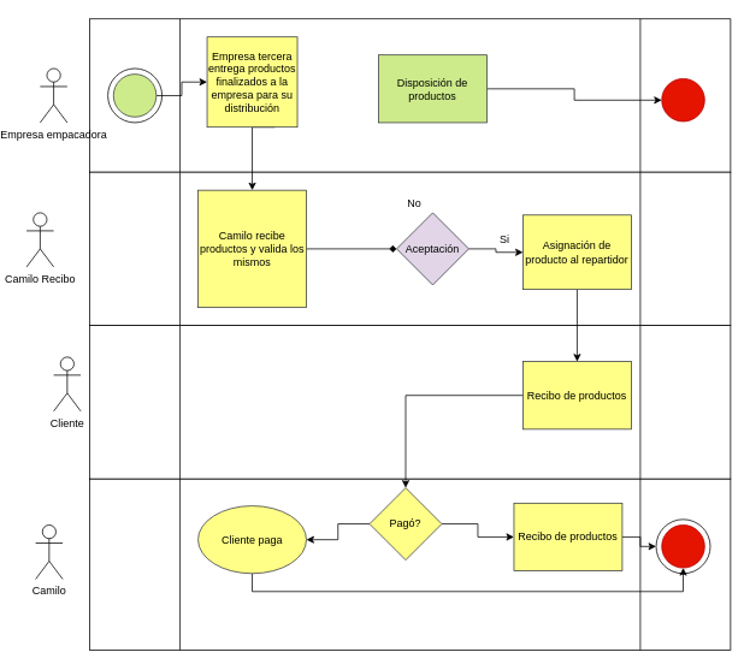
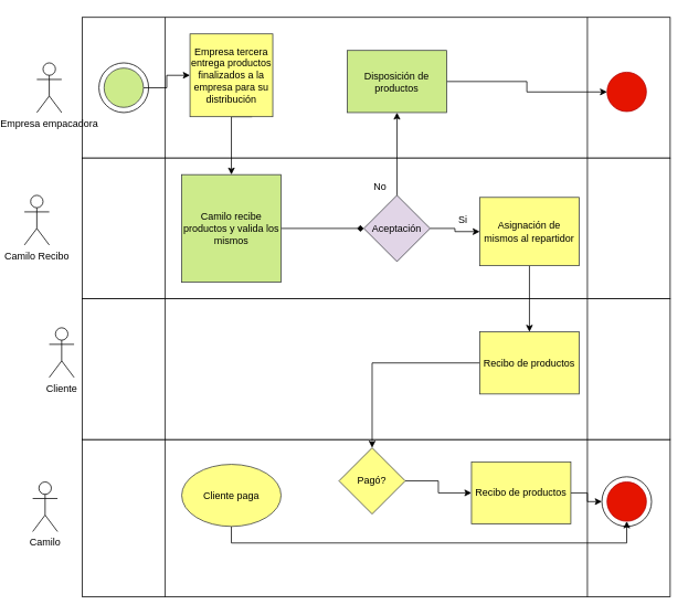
  <mxCell id="0" />
  <mxCell id="1" parent="0" />
  <mxCell id="2" value="" style="shape=process;whiteSpace=wrap;html=1;backgroundOutline=1;size=0.141;" vertex="1" parent="1"><mxGeometry x="90" y="20" width="710" height="170" as="geometry" /></mxCell>
  <mxCell id="3" value="" style="shape=process;whiteSpace=wrap;html=1;backgroundOutline=1;size=0.141;" vertex="1" parent="1"><mxGeometry x="90" y="190" width="710" height="170" as="geometry" /></mxCell>
  <mxCell id="4" value="" style="shape=process;whiteSpace=wrap;html=1;backgroundOutline=1;size=0.141;" vertex="1" parent="1"><mxGeometry x="90" y="530" width="710" height="190" as="geometry" /></mxCell>
  <mxCell id="5" value="" style="shape=process;whiteSpace=wrap;html=1;backgroundOutline=1;size=0.141;" vertex="1" parent="1"><mxGeometry x="90" y="360" width="710" height="170" as="geometry" /></mxCell>
  <mxCell id="6" value="Camilo Recibo" style="shape=umlActor;verticalLabelPosition=bottom;verticalAlign=top;html=1;outlineConnect=0;" vertex="1" parent="1"><mxGeometry x="20" y="235" width="30" height="60" as="geometry" /></mxCell>
  <mxCell id="7" value="&lt;font style=&quot;vertical-align: inherit;&quot;&gt;&lt;font style=&quot;vertical-align: inherit;&quot;&gt;Empresa empacadora&lt;/font&gt;&lt;/font&gt;" style="shape=umlActor;verticalLabelPosition=bottom;verticalAlign=top;html=1;outlineConnect=0;" vertex="1" parent="1"><mxGeometry x="35" y="75" width="30" height="60" as="geometry" /></mxCell>
  <mxCell id="8" value="Camilo" style="shape=umlActor;verticalLabelPosition=bottom;verticalAlign=top;html=1;outlineConnect=0;" vertex="1" parent="1"><mxGeometry x="30" y="581.25" width="30" height="60" as="geometry" /></mxCell>
  <mxCell id="9" value="&lt;font style=&quot;vertical-align: inherit;&quot;&gt;&lt;font style=&quot;vertical-align: inherit;&quot;&gt;Cliente&lt;br&gt;&lt;/font&gt;&lt;/font&gt;" style="shape=umlActor;verticalLabelPosition=bottom;verticalAlign=top;html=1;outlineConnect=0;" vertex="1" parent="1"><mxGeometry x="50" y="395" width="30" height="60" as="geometry" /></mxCell>
  <mxCell id="10" value="" style="ellipse;whiteSpace=wrap;html=1;aspect=fixed;" vertex="1" parent="1"><mxGeometry x="110" y="75" width="60" height="60" as="geometry" /></mxCell>
  <mxCell id="11" value="" style="edgeStyle=orthogonalEdgeStyle;rounded=0;orthogonalLoop=1;jettySize=auto;html=1;" edge="1" parent="1" source="12" target="14"><mxGeometry relative="1" as="geometry" /></mxCell>
  <mxCell id="12" value="" style="ellipse;whiteSpace=wrap;html=1;aspect=fixed;fillColor=#cdeb8b;strokeColor=#36393d;" vertex="1" parent="1"><mxGeometry x="116.25" y="81.25" width="47.5" height="47.5" as="geometry" /></mxCell>
  <mxCell id="13" style="edgeStyle=orthogonalEdgeStyle;rounded=0;orthogonalLoop=1;jettySize=auto;html=1;exitX=0.75;exitY=1;exitDx=0;exitDy=0;entryX=0.5;entryY=0;entryDx=0;entryDy=0;" edge="1" parent="1" source="14" target="16"><mxGeometry relative="1" as="geometry"><Array as="points"><mxPoint x="270" y="140" /></Array></mxGeometry></mxCell>
  <mxCell id="14" value="Empresa tercera entrega productos finalizados a la empresa para su distribución" style="whiteSpace=wrap;html=1;fillColor=#ffff88;strokeColor=#36393d;" vertex="1" parent="1"><mxGeometry x="220" y="40" width="100" height="100" as="geometry" /></mxCell>
  <mxCell id="15" value="" style="edgeStyle=orthogonalEdgeStyle;rounded=0;orthogonalLoop=1;jettySize=auto;html=1;endArrow=diamond;" edge="1" parent="1" source="16" target="19"><mxGeometry relative="1" as="geometry" /></mxCell>
- <mxCell id="16" value="Camilo recibe productos y valida los mismos" style="rounded=0;whiteSpace=wrap;html=1;rotation=0;fillColor=#ffff88;strokeColor=#36393d;" vertex="1" parent="1"><mxGeometry x="210" y="210" width="120" height="130" as="geometry" /></mxCell>
+ <mxCell id="16" value="Camilo recibe productos y valida los mismos" style="rounded=0;whiteSpace=wrap;html=1;rotation=0;fillColor=#cdeb8b;strokeColor=#36393d;" vertex="1" parent="1"><mxGeometry x="210" y="210" width="120" height="130" as="geometry" /></mxCell>
  <mxCell id="17" value="" style="edgeStyle=orthogonalEdgeStyle;rounded=0;orthogonalLoop=1;jettySize=auto;html=1;" edge="1" parent="1" source="19" target="21"><mxGeometry relative="1" as="geometry" /></mxCell>
+ <mxCell id="18" style="edgeStyle=orthogonalEdgeStyle;rounded=0;orthogonalLoop=1;jettySize=auto;html=1;exitX=0.5;exitY=0;exitDx=0;exitDy=0;entryX=0.5;entryY=1;entryDx=0;entryDy=0;" edge="1" parent="1" source="19" target="23"><mxGeometry relative="1" as="geometry" /></mxCell>
  <mxCell id="19" value="Aceptación" style="rhombus;whiteSpace=wrap;html=1;fillColor=#e1d5e7;strokeColor=#36393d;rounded=0;" vertex="1" parent="1"><mxGeometry x="430" y="235" width="80" height="80" as="geometry" /></mxCell>
  <mxCell id="20" style="edgeStyle=orthogonalEdgeStyle;rounded=0;orthogonalLoop=1;jettySize=auto;html=1;" edge="1" parent="1" source="21" target="29"><mxGeometry relative="1" as="geometry" /></mxCell>
- <mxCell id="21" value="Asignación de producto al repartidor" style="whiteSpace=wrap;html=1;fillColor=#ffff88;strokeColor=#36393d;rounded=0;" vertex="1" parent="1"><mxGeometry x="570" y="237.5" width="120" height="82.5" as="geometry" /></mxCell>
+ <mxCell id="21" value="Asignación de mismos al repartidor" style="whiteSpace=wrap;html=1;fillColor=#ffff88;strokeColor=#36393d;rounded=0;" vertex="1" parent="1"><mxGeometry x="570" y="237.5" width="120" height="82.5" as="geometry" /></mxCell>
  <mxCell id="22" style="edgeStyle=orthogonalEdgeStyle;rounded=0;orthogonalLoop=1;jettySize=auto;html=1;exitX=1;exitY=0.5;exitDx=0;exitDy=0;" edge="1" parent="1" source="23" target="25"><mxGeometry relative="1" as="geometry" /></mxCell>
  <mxCell id="23" value="Disposición de productos" style="whiteSpace=wrap;html=1;fillColor=#cdeb8b;strokeColor=#36393d;rounded=0;" vertex="1" parent="1"><mxGeometry x="410" y="60" width="120" height="75" as="geometry" /></mxCell>
  <mxCell id="24" value="" style="ellipse;whiteSpace=wrap;html=1;aspect=fixed;" vertex="1" parent="1"><mxGeometry x="717.5" y="575" width="60" height="60" as="geometry" /></mxCell>
  <mxCell id="25" value="" style="ellipse;whiteSpace=wrap;html=1;aspect=fixed;fillColor=#e51400;strokeColor=#B20000;fontColor=#ffffff;" vertex="1" parent="1"><mxGeometry x="723.75" y="86.25" width="47.5" height="47.5" as="geometry" /></mxCell>
  <mxCell id="26" value="Si" style="text;html=1;strokeColor=none;fillColor=none;align=center;verticalAlign=middle;whiteSpace=wrap;rounded=0;" vertex="1" parent="1"><mxGeometry x="520" y="250" width="60" height="30" as="geometry" /></mxCell>
  <mxCell id="27" value="No" style="text;html=1;strokeColor=none;fillColor=none;align=center;verticalAlign=middle;whiteSpace=wrap;rounded=0;" vertex="1" parent="1"><mxGeometry x="420" y="210" width="60" height="30" as="geometry" /></mxCell>
  <mxCell id="28" style="edgeStyle=orthogonalEdgeStyle;rounded=0;orthogonalLoop=1;jettySize=auto;html=1;entryX=0.5;entryY=0;entryDx=0;entryDy=0;" edge="1" parent="1" source="29" target="32"><mxGeometry relative="1" as="geometry"><mxPoint x="450" y="530" as="targetPoint" /></mxGeometry></mxCell>
  <mxCell id="29" value="Recibo de productos" style="whiteSpace=wrap;html=1;fillColor=#ffff88;strokeColor=#36393d;rounded=0;" vertex="1" parent="1"><mxGeometry x="570" y="400" width="120" height="75" as="geometry" /></mxCell>
  <mxCell id="30" style="edgeStyle=orthogonalEdgeStyle;rounded=0;orthogonalLoop=1;jettySize=auto;html=1;exitX=1;exitY=0.5;exitDx=0;exitDy=0;entryX=0;entryY=0.5;entryDx=0;entryDy=0;" edge="1" parent="1" source="32" target="34"><mxGeometry relative="1" as="geometry" /></mxCell>
- <mxCell id="31" style="edgeStyle=orthogonalEdgeStyle;rounded=0;orthogonalLoop=1;jettySize=auto;html=1;entryX=1;entryY=0.5;entryDx=0;entryDy=0;" edge="1" parent="1" source="32" target="36"><mxGeometry relative="1" as="geometry" /></mxCell>
  <mxCell id="32" value="Pagó?" style="rhombus;whiteSpace=wrap;html=1;fillColor=#ffff88;strokeColor=#36393d;rounded=0;" vertex="1" parent="1"><mxGeometry x="400" y="540" width="80" height="80" as="geometry" /></mxCell>
  <mxCell id="33" style="edgeStyle=orthogonalEdgeStyle;rounded=0;orthogonalLoop=1;jettySize=auto;html=1;entryX=0;entryY=0.5;entryDx=0;entryDy=0;" edge="1" parent="1" source="34" target="24"><mxGeometry relative="1" as="geometry" /></mxCell>
  <mxCell id="34" value="Recibo de productos" style="whiteSpace=wrap;html=1;fillColor=#ffff88;strokeColor=#36393d;rounded=0;" vertex="1" parent="1"><mxGeometry x="560" y="557" width="120" height="75" as="geometry" /></mxCell>
  <mxCell id="35" style="edgeStyle=orthogonalEdgeStyle;rounded=0;orthogonalLoop=1;jettySize=auto;html=1;exitX=0.5;exitY=1;exitDx=0;exitDy=0;entryX=0.5;entryY=1;entryDx=0;entryDy=0;" edge="1" parent="1" source="36" target="37"><mxGeometry relative="1" as="geometry" /></mxCell>
  <mxCell id="36" value="Cliente paga" style="ellipse;whiteSpace=wrap;html=1;fillColor=#ffff88;strokeColor=#36393d;" vertex="1" parent="1"><mxGeometry x="210" y="560" width="120" height="75" as="geometry" /></mxCell>
  <mxCell id="37" value="" style="ellipse;whiteSpace=wrap;html=1;aspect=fixed;fillColor=#e51400;strokeColor=#B20000;fontColor=#ffffff;" vertex="1" parent="1"><mxGeometry x="723.75" y="581.25" width="47.5" height="47.5" as="geometry" /></mxCell>
